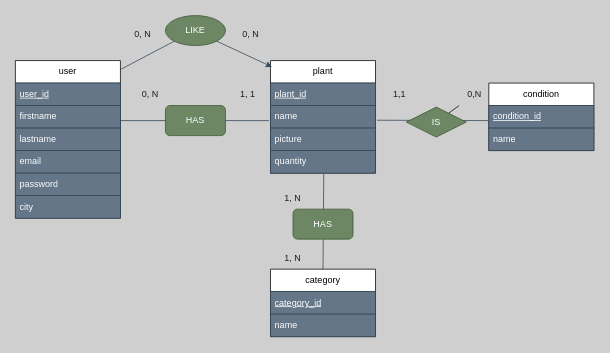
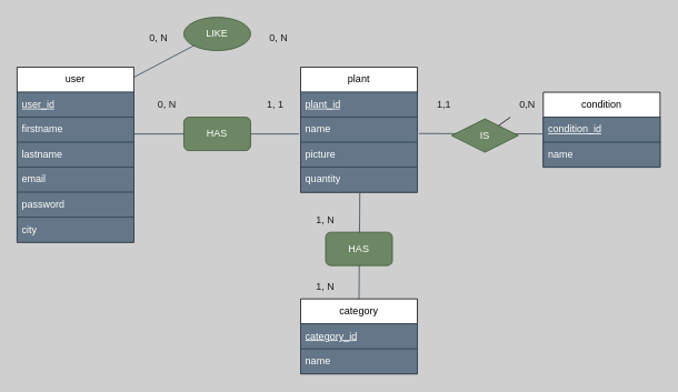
  <mxCell id="0" />
  <mxCell id="1" parent="0" />
  <mxCell id="2" value="user" style="swimlane;fontStyle=0;childLayout=stackLayout;horizontal=1;startSize=30;horizontalStack=0;resizeParent=1;resizeParentMax=0;resizeLast=0;collapsible=1;marginBottom=0;whiteSpace=wrap;html=1;" parent="1" vertex="1"><mxGeometry x="20" y="80" width="140" height="210" as="geometry" /></mxCell>
  <mxCell id="3" value="&lt;u&gt;user_id&lt;/u&gt;" style="text;strokeColor=#314354;fillColor=#647687;align=left;verticalAlign=middle;spacingLeft=4;spacingRight=4;overflow=hidden;points=[[0,0.5],[1,0.5]];portConstraint=eastwest;rotatable=0;whiteSpace=wrap;html=1;fontColor=#ffffff;" parent="2" vertex="1"><mxGeometry y="30" width="140" height="30" as="geometry" /></mxCell>
  <mxCell id="4" value="firstname" style="text;strokeColor=#314354;fillColor=#647687;align=left;verticalAlign=middle;spacingLeft=4;spacingRight=4;overflow=hidden;points=[[0,0.5],[1,0.5]];portConstraint=eastwest;rotatable=0;whiteSpace=wrap;html=1;fontColor=#ffffff;" parent="2" vertex="1"><mxGeometry y="60" width="140" height="30" as="geometry" /></mxCell>
  <mxCell id="5" value="lastname" style="text;strokeColor=#314354;fillColor=#647687;align=left;verticalAlign=middle;spacingLeft=4;spacingRight=4;overflow=hidden;points=[[0,0.5],[1,0.5]];portConstraint=eastwest;rotatable=0;whiteSpace=wrap;html=1;fontColor=#ffffff;" parent="2" vertex="1"><mxGeometry y="90" width="140" height="30" as="geometry" /></mxCell>
  <mxCell id="6" value="email" style="text;strokeColor=#314354;fillColor=#647687;align=left;verticalAlign=middle;spacingLeft=4;spacingRight=4;overflow=hidden;points=[[0,0.5],[1,0.5]];portConstraint=eastwest;rotatable=0;whiteSpace=wrap;html=1;fontColor=#ffffff;" parent="2" vertex="1"><mxGeometry y="120" width="140" height="30" as="geometry" /></mxCell>
  <mxCell id="7" value="password" style="text;strokeColor=#314354;fillColor=#647687;align=left;verticalAlign=middle;spacingLeft=4;spacingRight=4;overflow=hidden;points=[[0,0.5],[1,0.5]];portConstraint=eastwest;rotatable=0;whiteSpace=wrap;html=1;fontColor=#ffffff;" parent="2" vertex="1"><mxGeometry y="150" width="140" height="30" as="geometry" /></mxCell>
  <mxCell id="8" value="city" style="text;align=left;verticalAlign=middle;spacingLeft=4;spacingRight=4;overflow=hidden;points=[[0,0.5],[1,0.5]];portConstraint=eastwest;rotatable=0;whiteSpace=wrap;html=1;fillColor=#647687;fontColor=#ffffff;strokeColor=#314354;" parent="2" vertex="1"><mxGeometry y="180" width="140" height="30" as="geometry" /></mxCell>
  <mxCell id="9" value="plant" style="swimlane;fontStyle=0;childLayout=stackLayout;horizontal=1;startSize=30;horizontalStack=0;resizeParent=1;resizeParentMax=0;resizeLast=0;collapsible=1;marginBottom=0;whiteSpace=wrap;html=1;" parent="1" vertex="1"><mxGeometry x="360" y="80" width="140" height="150" as="geometry" /></mxCell>
  <mxCell id="10" value="&lt;u&gt;plant_id&lt;/u&gt;" style="text;strokeColor=#314354;fillColor=#647687;align=left;verticalAlign=middle;spacingLeft=4;spacingRight=4;overflow=hidden;points=[[0,0.5],[1,0.5]];portConstraint=eastwest;rotatable=0;whiteSpace=wrap;html=1;fontColor=#ffffff;" parent="9" vertex="1"><mxGeometry y="30" width="140" height="30" as="geometry" /></mxCell>
  <mxCell id="11" value="name" style="text;strokeColor=#314354;fillColor=#647687;align=left;verticalAlign=middle;spacingLeft=4;spacingRight=4;overflow=hidden;points=[[0,0.5],[1,0.5]];portConstraint=eastwest;rotatable=0;whiteSpace=wrap;html=1;fontColor=#ffffff;" parent="9" vertex="1"><mxGeometry y="60" width="140" height="30" as="geometry" /></mxCell>
  <mxCell id="12" value="picture" style="text;strokeColor=#314354;fillColor=#647687;align=left;verticalAlign=middle;spacingLeft=4;spacingRight=4;overflow=hidden;points=[[0,0.5],[1,0.5]];portConstraint=eastwest;rotatable=0;whiteSpace=wrap;html=1;fontColor=#ffffff;" parent="9" vertex="1"><mxGeometry y="90" width="140" height="30" as="geometry" /></mxCell>
  <mxCell id="13" value="quantity" style="text;strokeColor=#314354;fillColor=#647687;align=left;verticalAlign=middle;spacingLeft=4;spacingRight=4;overflow=hidden;points=[[0,0.5],[1,0.5]];portConstraint=eastwest;rotatable=0;whiteSpace=wrap;html=1;fontColor=#ffffff;" parent="9" vertex="1"><mxGeometry y="120" width="140" height="30" as="geometry" /></mxCell>
  <mxCell id="14" value="" style="endArrow=none;html=1;endFill=0;fillColor=#647687;strokeColor=#314354;" parent="1" edge="1"><mxGeometry width="50" height="50" relative="1" as="geometry"><mxPoint x="160" y="160" as="sourcePoint" /><mxPoint x="358" y="160" as="targetPoint" /><Array as="points"><mxPoint x="160" y="160" /></Array></mxGeometry></mxCell>
  <mxCell id="15" value="" style="edgeStyle=none;html=1;" edge="1" parent="1" source="16" target="17"><mxGeometry relative="1" as="geometry" /></mxCell>
  <mxCell id="16" value="HAS" style="rounded=1;whiteSpace=wrap;html=1;fillColor=#6d8764;fontColor=#ffffff;strokeColor=#3A5431;" parent="1" vertex="1"><mxGeometry x="220" y="140" width="80" height="40" as="geometry" /></mxCell>
  <mxCell id="17" value="0, N" style="text;html=1;strokeColor=none;fillColor=none;align=center;verticalAlign=middle;whiteSpace=wrap;rounded=0;fontColor=#1C1C1C;" parent="1" vertex="1"><mxGeometry x="170" y="110" width="60" height="30" as="geometry" /></mxCell>
  <mxCell id="18" value="1, 1" style="text;html=1;strokeColor=none;fillColor=none;align=center;verticalAlign=middle;whiteSpace=wrap;rounded=0;fontColor=#1C1C1C;" parent="1" vertex="1"><mxGeometry x="300" y="110" width="60" height="30" as="geometry" /></mxCell>
  <mxCell id="19" value="category" style="swimlane;fontStyle=0;childLayout=stackLayout;horizontal=1;startSize=30;horizontalStack=0;resizeParent=1;resizeParentMax=0;resizeLast=0;collapsible=1;marginBottom=0;whiteSpace=wrap;html=1;" parent="1" vertex="1"><mxGeometry x="360" y="358" width="140" height="90" as="geometry" /></mxCell>
  <mxCell id="20" value="&lt;u&gt;category_id&lt;/u&gt;" style="text;strokeColor=#314354;fillColor=#647687;align=left;verticalAlign=middle;spacingLeft=4;spacingRight=4;overflow=hidden;points=[[0,0.5],[1,0.5]];portConstraint=eastwest;rotatable=0;whiteSpace=wrap;html=1;fontColor=#ffffff;" parent="19" vertex="1"><mxGeometry y="30" width="140" height="30" as="geometry" /></mxCell>
  <mxCell id="21" value="name" style="text;strokeColor=#314354;fillColor=#647687;align=left;verticalAlign=middle;spacingLeft=4;spacingRight=4;overflow=hidden;points=[[0,0.5],[1,0.5]];portConstraint=eastwest;rotatable=0;whiteSpace=wrap;html=1;fontColor=#ffffff;" parent="19" vertex="1"><mxGeometry y="60" width="140" height="30" as="geometry" /></mxCell>
  <mxCell id="22" value="" style="endArrow=none;html=1;entryX=0.507;entryY=1.1;entryDx=0;entryDy=0;entryPerimeter=0;exitX=0.5;exitY=0;exitDx=0;exitDy=0;fillColor=#647687;strokeColor=#314354;" parent="1" source="19" edge="1"><mxGeometry width="50" height="50" relative="1" as="geometry"><mxPoint x="280" y="278" as="sourcePoint" /><mxPoint x="430.98" y="231" as="targetPoint" /></mxGeometry></mxCell>
  <mxCell id="23" value="HAS" style="rounded=1;whiteSpace=wrap;html=1;fillColor=#6d8764;fontColor=#ffffff;strokeColor=#3A5431;" parent="1" vertex="1"><mxGeometry x="390" y="278" width="80" height="40" as="geometry" /></mxCell>
  <mxCell id="24" value="1, N" style="text;html=1;strokeColor=none;fillColor=none;align=center;verticalAlign=middle;whiteSpace=wrap;rounded=0;fontColor=#1C1C1C;" parent="1" vertex="1"><mxGeometry x="360" y="328" width="60" height="30" as="geometry" /></mxCell>
  <mxCell id="25" value="1, N" style="text;html=1;strokeColor=none;fillColor=none;align=center;verticalAlign=middle;whiteSpace=wrap;rounded=0;fontColor=#1C1C1C;" parent="1" vertex="1"><mxGeometry x="360" y="248" width="60" height="30" as="geometry" /></mxCell>
- <mxCell id="26" style="edgeStyle=none;html=1;exitX=1;exitY=1;exitDx=0;exitDy=0;entryX=0.014;entryY=0.056;entryDx=0;entryDy=0;entryPerimeter=0;fillColor=#647687;strokeColor=#314354;" edge="1" parent="1" source="28" target="9"><mxGeometry relative="1" as="geometry" /></mxCell>
  <mxCell id="27" style="edgeStyle=none;html=1;exitX=0;exitY=1;exitDx=0;exitDy=0;entryX=1;entryY=0.057;entryDx=0;entryDy=0;entryPerimeter=0;endArrow=none;endFill=0;fillColor=#647687;strokeColor=#314354;" edge="1" parent="1" source="28" target="2"><mxGeometry relative="1" as="geometry" /></mxCell>
  <mxCell id="28" value="LIKE" style="ellipse;whiteSpace=wrap;html=1;fillColor=#6d8764;fontColor=#ffffff;strokeColor=#3A5431;" vertex="1" parent="1"><mxGeometry x="220" y="20" width="80" height="40" as="geometry" /></mxCell>
  <mxCell id="29" value="0, N" style="text;html=1;strokeColor=none;fillColor=none;align=center;verticalAlign=middle;whiteSpace=wrap;rounded=0;fontColor=#1C1C1C;" vertex="1" parent="1"><mxGeometry x="160" y="30" width="60" height="30" as="geometry" /></mxCell>
  <mxCell id="30" value="0, N" style="text;html=1;strokeColor=none;fillColor=none;align=center;verticalAlign=middle;whiteSpace=wrap;rounded=0;fontColor=#1C1C1C;" vertex="1" parent="1"><mxGeometry x="304" y="30" width="60" height="30" as="geometry" /></mxCell>
  <mxCell id="31" value="condition" style="swimlane;fontStyle=0;childLayout=stackLayout;horizontal=1;startSize=30;horizontalStack=0;resizeParent=1;resizeParentMax=0;resizeLast=0;collapsible=1;marginBottom=0;whiteSpace=wrap;html=1;" vertex="1" parent="1"><mxGeometry x="651" y="110" width="140" height="90" as="geometry" /></mxCell>
  <mxCell id="32" value="&lt;u&gt;condition_id&lt;/u&gt;" style="text;strokeColor=#314354;fillColor=#647687;align=left;verticalAlign=middle;spacingLeft=4;spacingRight=4;overflow=hidden;points=[[0,0.5],[1,0.5]];portConstraint=eastwest;rotatable=0;whiteSpace=wrap;html=1;fontColor=#ffffff;" vertex="1" parent="31"><mxGeometry y="30" width="140" height="30" as="geometry" /></mxCell>
  <mxCell id="33" value="name" style="text;strokeColor=#314354;fillColor=#647687;align=left;verticalAlign=middle;spacingLeft=4;spacingRight=4;overflow=hidden;points=[[0,0.5],[1,0.5]];portConstraint=eastwest;rotatable=0;whiteSpace=wrap;html=1;fontColor=#ffffff;" vertex="1" parent="31"><mxGeometry y="60" width="140" height="30" as="geometry" /></mxCell>
  <mxCell id="34" value="" style="edgeStyle=none;html=1;endArrow=none;endFill=0;" edge="1" parent="1" source="38" target="36"><mxGeometry relative="1" as="geometry" /></mxCell>
  <mxCell id="35" value="1,1" style="text;html=1;strokeColor=none;fillColor=none;align=center;verticalAlign=middle;whiteSpace=wrap;rounded=0;fontColor=#1C1C1C;" vertex="1" parent="1"><mxGeometry x="502" y="110" width="60" height="30" as="geometry" /></mxCell>
  <mxCell id="36" value="0,N" style="text;html=1;strokeColor=none;fillColor=none;align=center;verticalAlign=middle;whiteSpace=wrap;rounded=0;fontColor=#1C1C1C;" vertex="1" parent="1"><mxGeometry x="602" y="110" width="60" height="30" as="geometry" /></mxCell>
  <mxCell id="37" value="" style="endArrow=none;html=1;endFill=0;fillColor=#647687;strokeColor=#314354;" edge="1" parent="1"><mxGeometry width="50" height="50" relative="1" as="geometry"><mxPoint x="502" y="159.5" as="sourcePoint" /><mxPoint x="650" y="160" as="targetPoint" /><Array as="points"><mxPoint x="502" y="159.5" /></Array></mxGeometry></mxCell>
  <mxCell id="38" value="IS" style="rhombus;whiteSpace=wrap;html=1;fillColor=#6d8764;fontColor=#ffffff;strokeColor=#3A5431;" vertex="1" parent="1"><mxGeometry x="541" y="142" width="80" height="40" as="geometry" /></mxCell>
